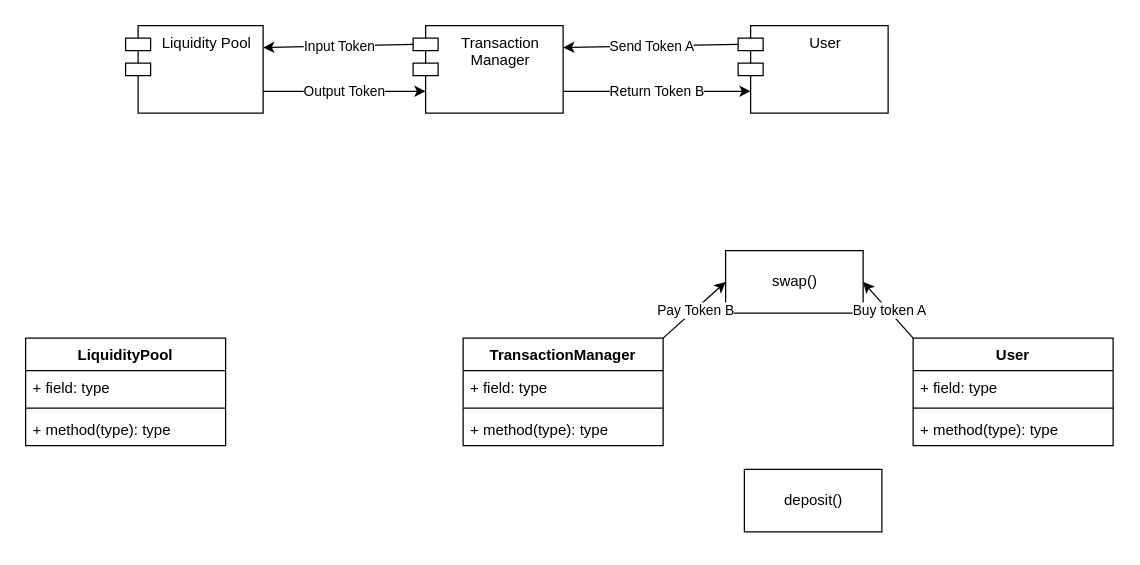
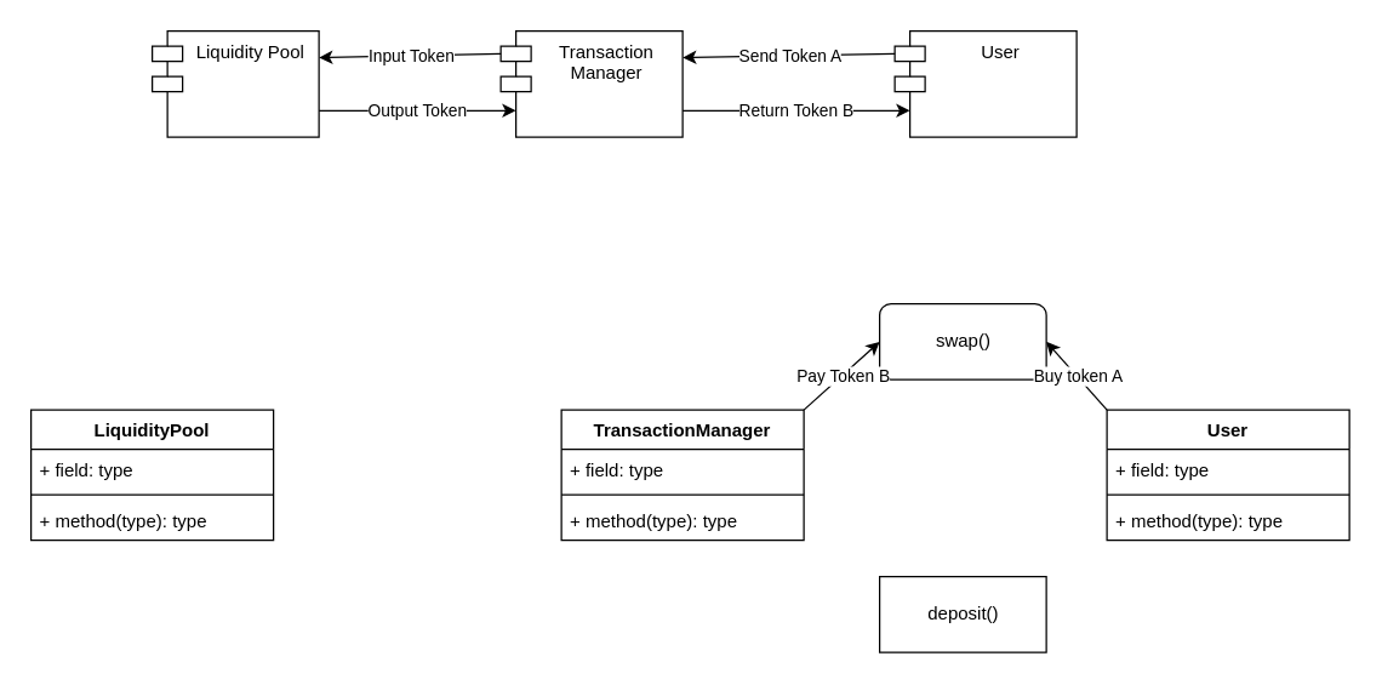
  <mxCell id="0" />
  <mxCell id="1" parent="0" />
  <mxCell id="2" value="Liquidity Pool" style="shape=module;align=left;spacingLeft=20;align=center;verticalAlign=top;" vertex="1" parent="1"><mxGeometry x="100" y="20" width="110" height="70" as="geometry" /></mxCell>
  <mxCell id="3" value="Transaction&#10;Manager" style="shape=module;align=left;spacingLeft=20;align=center;verticalAlign=top;" vertex="1" parent="1"><mxGeometry x="330" y="20" width="120" height="70" as="geometry" /></mxCell>
  <mxCell id="4" value="User" style="shape=module;align=left;spacingLeft=20;align=center;verticalAlign=top;" vertex="1" parent="1"><mxGeometry x="590" y="20" width="120" height="70" as="geometry" /></mxCell>
  <mxCell id="5" value="" style="endArrow=classic;html=1;entryX=1;entryY=0.25;entryDx=0;entryDy=0;exitX=0;exitY=0;exitDx=0;exitDy=15;exitPerimeter=0;" edge="1" parent="1" source="4" target="3"><mxGeometry relative="1" as="geometry"><mxPoint x="390" y="170" as="sourcePoint" /><mxPoint x="490" y="170" as="targetPoint" /></mxGeometry></mxCell>
  <mxCell id="6" value="Send Token A" style="edgeLabel;resizable=0;html=1;align=center;verticalAlign=middle;" connectable="0" vertex="1" parent="5"><mxGeometry relative="1" as="geometry" /></mxCell>
  <mxCell id="7" value="daa" style="endArrow=classic;html=1;exitX=0;exitY=0;exitDx=0;exitDy=15;exitPerimeter=0;entryX=1;entryY=0.25;entryDx=0;entryDy=0;" edge="1" parent="1" source="3" target="2"><mxGeometry relative="1" as="geometry"><mxPoint x="260" y="150" as="sourcePoint" /><mxPoint x="360" y="150" as="targetPoint" /></mxGeometry></mxCell>
  <mxCell id="8" value="Input Token" style="edgeLabel;resizable=0;html=1;align=center;verticalAlign=middle;" connectable="0" vertex="1" parent="7"><mxGeometry relative="1" as="geometry" /></mxCell>
  <mxCell id="9" value="Output Token" style="endArrow=classic;html=1;exitX=1;exitY=0.75;exitDx=0;exitDy=0;entryX=0;entryY=0.75;entryDx=10;entryDy=0;entryPerimeter=0;" edge="1" parent="1" source="2" target="3"><mxGeometry relative="1" as="geometry"><mxPoint x="240" y="140" as="sourcePoint" /><mxPoint x="340" y="140" as="targetPoint" /></mxGeometry></mxCell>
  <mxCell id="10" value="Return Token B" style="endArrow=classic;html=1;exitX=1;exitY=0.75;exitDx=0;exitDy=0;entryX=0;entryY=0.75;entryDx=10;entryDy=0;entryPerimeter=0;" edge="1" parent="1" source="3" target="4"><mxGeometry relative="1" as="geometry"><mxPoint x="480" y="140" as="sourcePoint" /><mxPoint x="580" y="140" as="targetPoint" /></mxGeometry></mxCell>
  <mxCell id="11" value="LiquidityPool" style="swimlane;fontStyle=1;align=center;verticalAlign=top;childLayout=stackLayout;horizontal=1;startSize=26;horizontalStack=0;resizeParent=1;resizeParentMax=0;resizeLast=0;collapsible=1;marginBottom=0;" vertex="1" parent="1"><mxGeometry x="20" y="270" width="160" height="86" as="geometry" /></mxCell>
  <mxCell id="12" value="+ field: type" style="text;strokeColor=none;fillColor=none;align=left;verticalAlign=top;spacingLeft=4;spacingRight=4;overflow=hidden;rotatable=0;points=[[0,0.5],[1,0.5]];portConstraint=eastwest;" vertex="1" parent="11"><mxGeometry y="26" width="160" height="26" as="geometry" /></mxCell>
  <mxCell id="13" value="" style="line;strokeWidth=1;fillColor=none;align=left;verticalAlign=middle;spacingTop=-1;spacingLeft=3;spacingRight=3;rotatable=0;labelPosition=right;points=[];portConstraint=eastwest;" vertex="1" parent="11"><mxGeometry y="52" width="160" height="8" as="geometry" /></mxCell>
  <mxCell id="14" value="+ method(type): type" style="text;strokeColor=none;fillColor=none;align=left;verticalAlign=top;spacingLeft=4;spacingRight=4;overflow=hidden;rotatable=0;points=[[0,0.5],[1,0.5]];portConstraint=eastwest;" vertex="1" parent="11"><mxGeometry y="60" width="160" height="26" as="geometry" /></mxCell>
  <mxCell id="15" value="User" style="swimlane;fontStyle=1;align=center;verticalAlign=top;childLayout=stackLayout;horizontal=1;startSize=26;horizontalStack=0;resizeParent=1;resizeParentMax=0;resizeLast=0;collapsible=1;marginBottom=0;" vertex="1" parent="1"><mxGeometry x="730" y="270" width="160" height="86" as="geometry" /></mxCell>
  <mxCell id="16" value="+ field: type" style="text;strokeColor=none;fillColor=none;align=left;verticalAlign=top;spacingLeft=4;spacingRight=4;overflow=hidden;rotatable=0;points=[[0,0.5],[1,0.5]];portConstraint=eastwest;" vertex="1" parent="15"><mxGeometry y="26" width="160" height="26" as="geometry" /></mxCell>
  <mxCell id="17" value="" style="line;strokeWidth=1;fillColor=none;align=left;verticalAlign=middle;spacingTop=-1;spacingLeft=3;spacingRight=3;rotatable=0;labelPosition=right;points=[];portConstraint=eastwest;" vertex="1" parent="15"><mxGeometry y="52" width="160" height="8" as="geometry" /></mxCell>
  <mxCell id="18" value="+ method(type): type" style="text;strokeColor=none;fillColor=none;align=left;verticalAlign=top;spacingLeft=4;spacingRight=4;overflow=hidden;rotatable=0;points=[[0,0.5],[1,0.5]];portConstraint=eastwest;" vertex="1" parent="15"><mxGeometry y="60" width="160" height="26" as="geometry" /></mxCell>
  <mxCell id="19" value="TransactionManager" style="swimlane;fontStyle=1;align=center;verticalAlign=top;childLayout=stackLayout;horizontal=1;startSize=26;horizontalStack=0;resizeParent=1;resizeParentMax=0;resizeLast=0;collapsible=1;marginBottom=0;" vertex="1" parent="1"><mxGeometry x="370" y="270" width="160" height="86" as="geometry" /></mxCell>
  <mxCell id="20" value="+ field: type" style="text;strokeColor=none;fillColor=none;align=left;verticalAlign=top;spacingLeft=4;spacingRight=4;overflow=hidden;rotatable=0;points=[[0,0.5],[1,0.5]];portConstraint=eastwest;" vertex="1" parent="19"><mxGeometry y="26" width="160" height="26" as="geometry" /></mxCell>
  <mxCell id="21" value="" style="line;strokeWidth=1;fillColor=none;align=left;verticalAlign=middle;spacingTop=-1;spacingLeft=3;spacingRight=3;rotatable=0;labelPosition=right;points=[];portConstraint=eastwest;" vertex="1" parent="19"><mxGeometry y="52" width="160" height="8" as="geometry" /></mxCell>
  <mxCell id="22" value="+ method(type): type" style="text;strokeColor=none;fillColor=none;align=left;verticalAlign=top;spacingLeft=4;spacingRight=4;overflow=hidden;rotatable=0;points=[[0,0.5],[1,0.5]];portConstraint=eastwest;" vertex="1" parent="19"><mxGeometry y="60" width="160" height="26" as="geometry" /></mxCell>
- <mxCell id="23" value="swap()" style="html=1;" vertex="1" parent="1"><mxGeometry x="580" y="200" width="110" height="50" as="geometry" /></mxCell>
- <mxCell id="24" value="deposit()" style="html=1;" vertex="1" parent="1"><mxGeometry x="595" y="375" width="110" height="50" as="geometry" /></mxCell>
+ <mxCell id="23" value="swap()" style="html=1;rounded=1;" vertex="1" parent="1"><mxGeometry x="580" y="200" width="110" height="50" as="geometry" /></mxCell>
+ <mxCell id="24" value="deposit()" style="html=1;" vertex="1" parent="1"><mxGeometry x="580" y="380" width="110" height="50" as="geometry" /></mxCell>
  <mxCell id="25" value="" style="endArrow=classic;html=1;exitX=0;exitY=0;exitDx=0;exitDy=0;entryX=1;entryY=0.5;entryDx=0;entryDy=0;" edge="1" parent="1" source="15" target="23"><mxGeometry relative="1" as="geometry"><mxPoint x="740" y="200" as="sourcePoint" /><mxPoint x="840" y="200" as="targetPoint" /></mxGeometry></mxCell>
  <mxCell id="26" value="Buy token A" style="edgeLabel;resizable=0;html=1;align=center;verticalAlign=middle;" connectable="0" vertex="1" parent="25"><mxGeometry relative="1" as="geometry" /></mxCell>
  <mxCell id="27" value="" style="endArrow=classic;html=1;exitX=1;exitY=0;exitDx=0;exitDy=0;entryX=0;entryY=0.5;entryDx=0;entryDy=0;" edge="1" parent="1" source="19" target="23"><mxGeometry relative="1" as="geometry"><mxPoint x="420" y="220" as="sourcePoint" /><mxPoint x="520" y="220" as="targetPoint" /></mxGeometry></mxCell>
  <mxCell id="28" value="Pay Token B" style="edgeLabel;resizable=0;html=1;align=center;verticalAlign=middle;" connectable="0" vertex="1" parent="27"><mxGeometry relative="1" as="geometry" /></mxCell>
